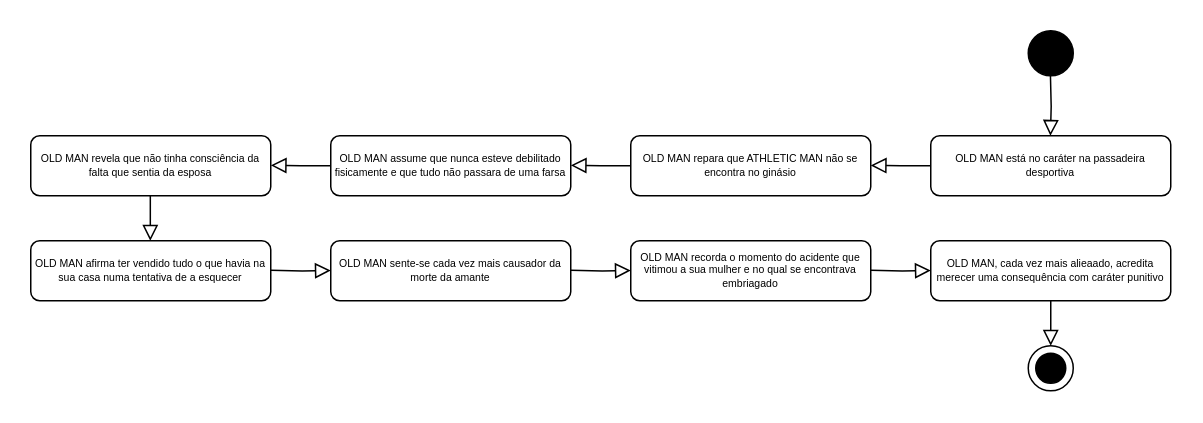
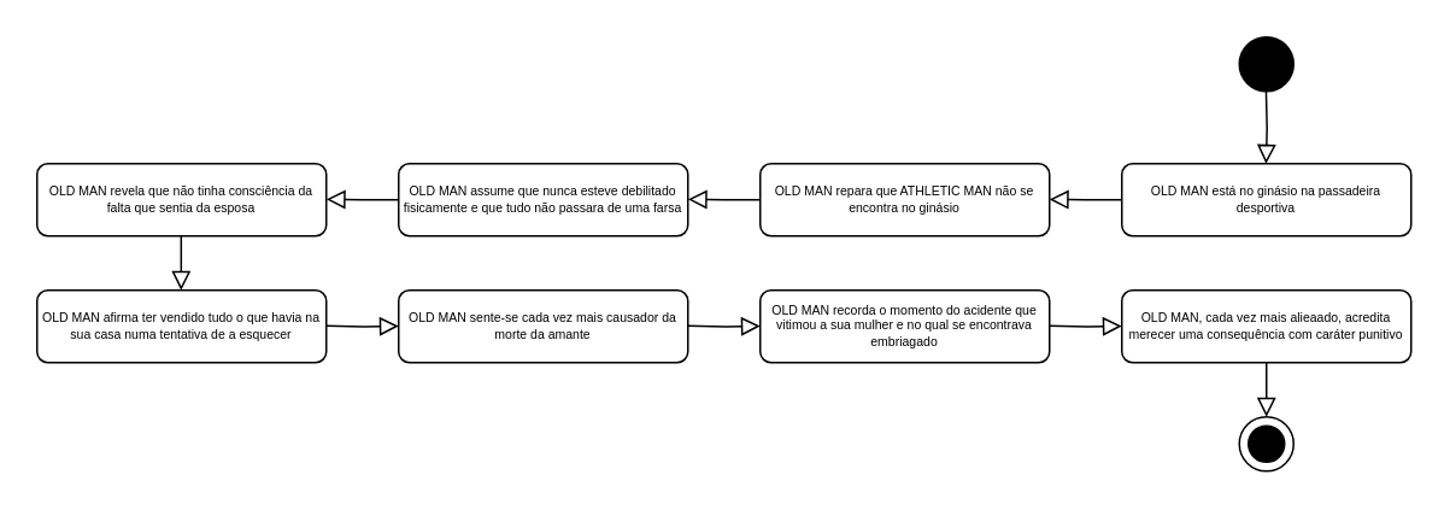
  <mxCell id="0" />
  <mxCell id="1" parent="0" />
- <mxCell id="2" value="OLD MAN está no caráter na passadeira desportiva" style="rounded=1;whiteSpace=wrap;html=1;fontSize=7;glass=0;strokeWidth=1;shadow=0;" parent="1" vertex="1"><mxGeometry x="620" y="90" width="160" height="40" as="geometry" /></mxCell>
+ <mxCell id="2" value="OLD MAN está no ginásio na passadeira desportiva" style="rounded=1;whiteSpace=wrap;html=1;fontSize=7;glass=0;strokeWidth=1;shadow=0;" parent="1" vertex="1"><mxGeometry x="620" y="90" width="160" height="40" as="geometry" /></mxCell>
  <mxCell id="3" value="" style="ellipse;whiteSpace=wrap;html=1;aspect=fixed;fontSize=7;" parent="1" vertex="1"><mxGeometry x="685" y="230" width="30" height="30" as="geometry" /></mxCell>
  <mxCell id="4" value="" style="ellipse;whiteSpace=wrap;html=1;aspect=fixed;fontSize=7;fillColor=#000000;" parent="1" vertex="1"><mxGeometry x="690" y="235" width="20" height="20" as="geometry" /></mxCell>
  <mxCell id="5" value="" style="rounded=0;html=1;jettySize=auto;orthogonalLoop=1;fontSize=7;endArrow=block;endFill=0;endSize=8;strokeWidth=1;shadow=0;labelBackgroundColor=none;edgeStyle=orthogonalEdgeStyle;exitX=0.5;exitY=1;exitDx=0;exitDy=0;" parent="1" edge="1"><mxGeometry y="20" relative="1" as="geometry"><mxPoint as="offset" /><mxPoint x="700" y="200" as="sourcePoint" /><mxPoint x="700" y="230" as="targetPoint" /></mxGeometry></mxCell>
  <mxCell id="6" value="OLD MAN repara que ATHLETIC MAN não se encontra no ginásio" style="rounded=1;whiteSpace=wrap;html=1;fontSize=7;glass=0;strokeWidth=1;shadow=0;" parent="1" vertex="1"><mxGeometry x="420" y="90" width="160" height="40" as="geometry" /></mxCell>
  <mxCell id="7" value="" style="rounded=0;html=1;jettySize=auto;orthogonalLoop=1;fontSize=7;endArrow=block;endFill=0;endSize=8;strokeWidth=1;shadow=0;labelBackgroundColor=none;edgeStyle=orthogonalEdgeStyle;exitX=0;exitY=0.5;exitDx=0;exitDy=0;" parent="1" edge="1"><mxGeometry y="20" relative="1" as="geometry"><mxPoint as="offset" /><mxPoint x="620" y="110" as="sourcePoint" /><mxPoint x="580" y="109.76" as="targetPoint" /><Array as="points"><mxPoint x="600" y="109.76" /></Array></mxGeometry></mxCell>
  <mxCell id="8" value="OLD MAN assume que nunca esteve debilitado fisicamente e que tudo não passara de uma farsa" style="rounded=1;whiteSpace=wrap;html=1;fontSize=7;glass=0;strokeWidth=1;shadow=0;" parent="1" vertex="1"><mxGeometry x="220" y="90" width="160" height="40" as="geometry" /></mxCell>
  <mxCell id="9" value="" style="ellipse;whiteSpace=wrap;html=1;aspect=fixed;fontSize=7;fillColor=#000000;" parent="1" vertex="1"><mxGeometry x="685" y="20" width="30" height="30" as="geometry" /></mxCell>
  <mxCell id="10" value="" style="rounded=0;html=1;jettySize=auto;orthogonalLoop=1;fontSize=7;endArrow=block;endFill=0;endSize=8;strokeWidth=1;shadow=0;labelBackgroundColor=none;edgeStyle=orthogonalEdgeStyle;" parent="1" edge="1"><mxGeometry y="20" relative="1" as="geometry"><mxPoint as="offset" /><mxPoint x="699.8" y="50" as="sourcePoint" /><mxPoint x="699.8" y="90" as="targetPoint" /></mxGeometry></mxCell>
  <mxCell id="11" value="" style="rounded=0;html=1;jettySize=auto;orthogonalLoop=1;fontSize=7;endArrow=block;endFill=0;endSize=8;strokeWidth=1;shadow=0;labelBackgroundColor=none;edgeStyle=orthogonalEdgeStyle;exitX=0;exitY=0.5;exitDx=0;exitDy=0;" parent="1" edge="1"><mxGeometry y="20" relative="1" as="geometry"><mxPoint as="offset" /><mxPoint x="420" y="109.95" as="sourcePoint" /><mxPoint x="380" y="109.71" as="targetPoint" /><Array as="points"><mxPoint x="400" y="109.71" /></Array></mxGeometry></mxCell>
  <mxCell id="12" value="OLD MAN revela que não tinha consciência da falta que sentia da esposa" style="rounded=1;whiteSpace=wrap;html=1;fontSize=7;glass=0;strokeWidth=1;shadow=0;" parent="1" vertex="1"><mxGeometry x="20" y="90" width="160" height="40" as="geometry" /></mxCell>
  <mxCell id="13" value="OLD MAN afirma ter vendido tudo o que havia na sua casa numa tentativa de a esquecer" style="rounded=1;whiteSpace=wrap;html=1;fontSize=7;glass=0;strokeWidth=1;shadow=0;" parent="1" vertex="1"><mxGeometry x="20" y="160" width="160" height="40" as="geometry" /></mxCell>
  <mxCell id="14" value="" style="rounded=0;html=1;jettySize=auto;orthogonalLoop=1;fontSize=7;endArrow=block;endFill=0;endSize=8;strokeWidth=1;shadow=0;labelBackgroundColor=none;edgeStyle=orthogonalEdgeStyle;exitX=0.5;exitY=1;exitDx=0;exitDy=0;" parent="1" edge="1"><mxGeometry y="20" relative="1" as="geometry"><mxPoint as="offset" /><mxPoint x="99.71" y="130" as="sourcePoint" /><mxPoint x="99.71" y="160" as="targetPoint" /></mxGeometry></mxCell>
  <mxCell id="15" value="OLD MAN sente-se cada vez mais causador da morte da amante" style="rounded=1;whiteSpace=wrap;html=1;fontSize=7;glass=0;strokeWidth=1;shadow=0;" parent="1" vertex="1"><mxGeometry x="220" y="160" width="160" height="40" as="geometry" /></mxCell>
  <mxCell id="16" value="OLD MAN recorda o momento do acidente que vitimou a sua mulher e no qual se encontrava embriagado" style="rounded=1;whiteSpace=wrap;html=1;fontSize=7;glass=0;strokeWidth=1;shadow=0;" parent="1" vertex="1"><mxGeometry x="420" y="160" width="160" height="40" as="geometry" /></mxCell>
  <mxCell id="17" value="OLD MAN, cada vez mais alieaado, acredita merecer uma consequência com caráter punitivo" style="rounded=1;whiteSpace=wrap;html=1;fontSize=7;glass=0;strokeWidth=1;shadow=0;" parent="1" vertex="1"><mxGeometry x="620" y="160" width="160" height="40" as="geometry" /></mxCell>
  <mxCell id="18" value="" style="rounded=0;html=1;jettySize=auto;orthogonalLoop=1;fontSize=7;endArrow=block;endFill=0;endSize=8;strokeWidth=1;shadow=0;labelBackgroundColor=none;edgeStyle=orthogonalEdgeStyle;exitX=0;exitY=0.5;exitDx=0;exitDy=0;" parent="1" edge="1"><mxGeometry y="20" relative="1" as="geometry"><mxPoint as="offset" /><mxPoint x="220" y="109.95" as="sourcePoint" /><mxPoint x="180" y="109.71" as="targetPoint" /><Array as="points"><mxPoint x="200" y="109.71" /></Array></mxGeometry></mxCell>
  <mxCell id="19" value="" style="rounded=0;html=1;jettySize=auto;orthogonalLoop=1;fontSize=7;endArrow=block;endFill=0;endSize=8;strokeWidth=1;shadow=0;labelBackgroundColor=none;edgeStyle=orthogonalEdgeStyle;exitX=0.5;exitY=1;exitDx=0;exitDy=0;entryX=0;entryY=0.5;entryDx=0;entryDy=0;" parent="1" edge="1"><mxGeometry y="20" relative="1" as="geometry"><mxPoint as="offset" /><mxPoint x="180" y="179.7" as="sourcePoint" /><mxPoint x="220" y="179.82" as="targetPoint" /></mxGeometry></mxCell>
  <mxCell id="20" value="" style="rounded=0;html=1;jettySize=auto;orthogonalLoop=1;fontSize=7;endArrow=block;endFill=0;endSize=8;strokeWidth=1;shadow=0;labelBackgroundColor=none;edgeStyle=orthogonalEdgeStyle;exitX=0.5;exitY=1;exitDx=0;exitDy=0;entryX=0;entryY=0.5;entryDx=0;entryDy=0;" parent="1" edge="1"><mxGeometry y="20" relative="1" as="geometry"><mxPoint as="offset" /><mxPoint x="380" y="179.69" as="sourcePoint" /><mxPoint x="420" y="179.81" as="targetPoint" /></mxGeometry></mxCell>
  <mxCell id="21" value="" style="rounded=0;html=1;jettySize=auto;orthogonalLoop=1;fontSize=7;endArrow=block;endFill=0;endSize=8;strokeWidth=1;shadow=0;labelBackgroundColor=none;edgeStyle=orthogonalEdgeStyle;exitX=0.5;exitY=1;exitDx=0;exitDy=0;entryX=0;entryY=0.5;entryDx=0;entryDy=0;" parent="1" edge="1"><mxGeometry y="20" relative="1" as="geometry"><mxPoint as="offset" /><mxPoint x="580" y="179.69" as="sourcePoint" /><mxPoint x="620" y="179.81" as="targetPoint" /></mxGeometry></mxCell>
